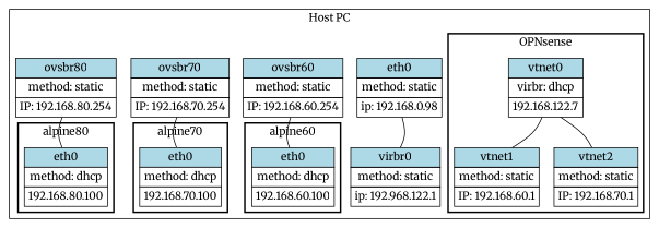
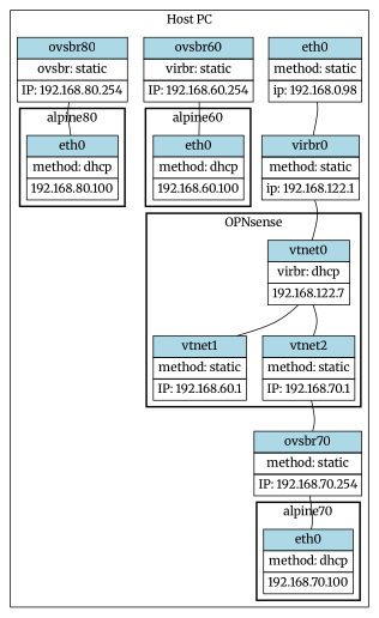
  graph {
    fontname=Merriweather
    rankdir=TB
    splines=curved
    node [fontname=Merriweather margin=0 shape=none]
    edge [fontname=Merriweather headport=name tailport=addr]
    n1 [label=<         <table border="0" cellborder="1" cellspacing="0" cellpadding="4">           <tr><td port="name"   bgcolor="lightblue">vtnet0</td></tr>           <tr><td port="method" bgcolor="white">virbr: dhcp</td></tr>           <tr><td port="addr"   bgcolor="white">192.168.122.7</td></tr>         </table>       >]
    n2 [label=<         <table border="0" cellborder="1" cellspacing="0" cellpadding="4">           <tr><td port="name" bgcolor="lightblue">vtnet1</td></tr>           <tr><td port="method" >method: static</td></tr>           <tr><td port="addr">IP: 192.168.60.1</td></tr>         </table>       >]
    n3 [label=<         <table border="0" cellborder="1" cellspacing="0" cellpadding="4">           <tr><td port="name" bgcolor="lightblue">vtnet2</td></tr>           <tr><td port="method" >method: static</td></tr>           <tr><td port="addr">IP: 192.168.70.1</td></tr>         </table>       >]
    n4 [label=<         <table border="0" cellborder="1" cellspacing="0" cellpadding="4">           <tr><td port="eth0"   bgcolor="lightblue">eth0</td></tr>           <tr><td port="method" bgcolor="white">method: dhcp</td></tr>           <tr><td port="addr"   bgcolor="white">192.168.60.100</td></tr>         </table>       >]
    n5 [label=<         <table border="0" cellborder="1" cellspacing="0" cellpadding="4">           <tr><td port="eth0"   bgcolor="lightblue">eth0</td></tr>           <tr><td port="method" bgcolor="white">method: dhcp</td></tr>           <tr><td port="addr"   bgcolor="white">192.168.70.100</td></tr>         </table>       >]
    n6 [label=<         <table border="0" cellborder="1" cellspacing="0" cellpadding="4">           <tr><td port="eth0"   bgcolor="lightblue">eth0</td></tr>           <tr><td port="method" bgcolor="white">method: dhcp</td></tr>           <tr><td port="addr"   bgcolor="white">192.168.80.100</td></tr>         </table>       >]
    n7 [label=<       <table border="0" cellborder="1" cellspacing="0" cellpadding="4">         <tr><td port="name" bgcolor="lightblue">eth0</td></tr>         <tr><td port="method" >method: static</td></tr>         <tr><td port="addr" >ip: 192.168.0.98</td></tr>       </table>     >]
-   n8 [label=<       <table border="0" cellborder="1" cellspacing="0" cellpadding="4">         <tr><td port="name" bgcolor="lightblue">virbr0</td></tr>         <tr><td port="method" >method: static</td></tr>         <tr><td port="addr" >ip: 192.968.122.1</td></tr>       </table>     >]
-   n9 [label=<       <table border="0" cellborder="1" cellspacing="0" cellpadding="4">         <tr><td port="name" bgcolor="lightblue">ovsbr60</td></tr>         <tr><td port="method" >method: static</td></tr>         <tr><td port="addr" >IP: 192.168.60.254</td></tr>       </table>     >]
+   n8 [label=<       <table border="0" cellborder="1" cellspacing="0" cellpadding="4">         <tr><td port="name" bgcolor="lightblue">virbr0</td></tr>         <tr><td port="method" >method: static</td></tr>         <tr><td port="addr" >ip: 192.168.122.1</td></tr>       </table>     >]
+   n9 [label=<       <table border="0" cellborder="1" cellspacing="0" cellpadding="4">         <tr><td port="name" bgcolor="lightblue">ovsbr60</td></tr>         <tr><td port="method" >virbr: static</td></tr>         <tr><td port="addr" >IP: 192.168.60.254</td></tr>       </table>     >]
    n10 [label=<       <table border="0" cellborder="1" cellspacing="0" cellpadding="4">         <tr><td port="name" bgcolor="lightblue">ovsbr70</td></tr>         <tr><td port="method" >method: static</td></tr>         <tr><td port="addr">IP: 192.168.70.254</td></tr>       </table>     >]
-   n11 [label=<       <table border="0" cellborder="1" cellspacing="0" cellpadding="4">         <tr><td port="name"   bgcolor="lightblue">ovsbr80</td></tr>         <tr><td port="method" bgcolor="white">method: static</td></tr>         <tr><td port="addr"   bgcolor="white">IP: 192.168.80.254</td></tr>       </table>     >]
+   n11 [label=<       <table border="0" cellborder="1" cellspacing="0" cellpadding="4">         <tr><td port="name"   bgcolor="lightblue">ovsbr80</td></tr>         <tr><td port="method" bgcolor="white">ovsbr: static</td></tr>         <tr><td port="addr"   bgcolor="white">IP: 192.168.80.254</td></tr>       </table>     >]
    subgraph sub_1 {
      bgcolor=white
      cluster=True
      label="Host PC"
      n7
      n8
      n9
      n10
      n11
      subgraph sub_2 {
        bgcolor=white
        cluster=True
        label=OPNsense
        style=bold
        n1
        n2
        n3
      }
      subgraph sub_3 {
        bgcolor=white
        cluster=True
        label=alpine60
        style=bold
        n4
      }
      subgraph sub_4 {
        bgcolor=white
        cluster=True
        label=alpine70
        style=bold
        n5
      }
      subgraph sub_5 {
        bgcolor=white
        cluster=True
        label=alpine80
        style=bold
        n6
      }
    }
    n1 -- n2
    n1 -- n3
+   n3 -- n10
    n7 -- n8
+   n8 -- n1
    n9 -- n4 [headport=eth0]
    n10 -- n5 [headport=eth0]
    n11 -- n6 [headport=eth0]
  }
